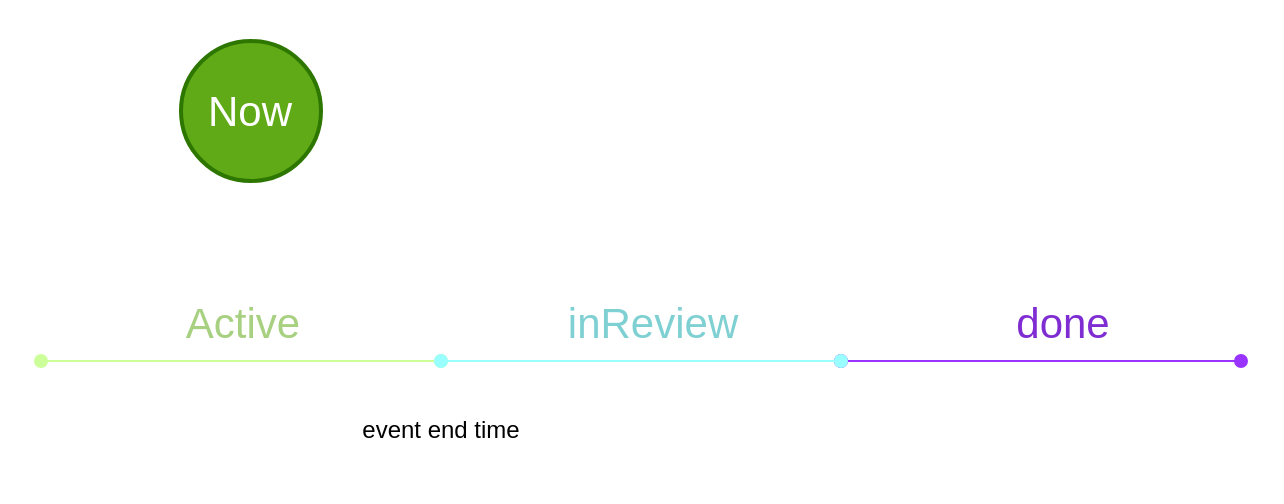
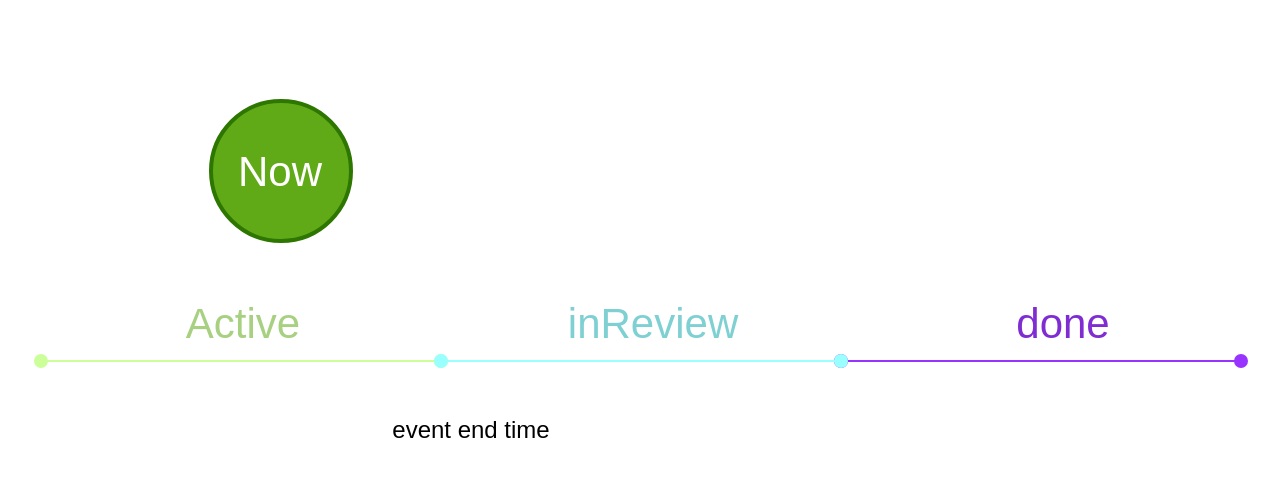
  <mxCell id="0" />
  <mxCell id="1" parent="0" />
  <mxCell id="2" value="" style="endArrow=oval;startArrow=oval;html=1;startFill=1;endFill=1;fillColor=#60a917;strokeColor=#CCFF99;" parent="1" edge="1"><mxGeometry width="50" height="50" relative="1" as="geometry"><mxPoint x="20" y="180" as="sourcePoint" /><mxPoint x="220" y="180" as="targetPoint" /></mxGeometry></mxCell>
  <mxCell id="3" value="&lt;font color=&quot;#a8d081&quot;&gt;Active&lt;/font&gt;" style="edgeLabel;html=1;align=center;verticalAlign=middle;resizable=0;points=[];fontSize=21;fontFamily=Helvetica;fontColor=#7f2dd2;" parent="2" vertex="1" connectable="0"><mxGeometry x="-0.277" y="-2" relative="1" as="geometry"><mxPoint x="28" y="-22" as="offset" /></mxGeometry></mxCell>
  <mxCell id="4" value="" style="endArrow=oval;startArrow=oval;html=1;startFill=1;endFill=1;strokeColor=#9933FF;fontColor=default;labelBackgroundColor=default;fillColor=#1ba1e2;" parent="1" edge="1"><mxGeometry width="50" height="50" relative="1" as="geometry"><mxPoint x="420" y="180" as="sourcePoint" /><mxPoint x="620" y="180" as="targetPoint" /></mxGeometry></mxCell>
  <mxCell id="5" value="&lt;font color=&quot;#7f2dd2&quot; style=&quot;font-size: 21px;&quot;&gt;done&lt;/font&gt;" style="edgeLabel;html=1;align=center;verticalAlign=middle;resizable=0;points=[];fontColor=#7fd0d2;fontSize=21;" parent="4" vertex="1" connectable="0"><mxGeometry x="-0.227" relative="1" as="geometry"><mxPoint x="33" y="-20" as="offset" /></mxGeometry></mxCell>
  <mxCell id="6" value="" style="endArrow=oval;startArrow=oval;html=1;startFill=1;endFill=1;fillColor=#1ba1e2;strokeColor=#99FFFF;" parent="1" edge="1"><mxGeometry width="50" height="50" relative="1" as="geometry"><mxPoint x="220" y="180" as="sourcePoint" /><mxPoint x="420" y="180" as="targetPoint" /></mxGeometry></mxCell>
  <mxCell id="7" value="&lt;font color=&quot;#7fd0d2&quot; style=&quot;font-size: 21px;&quot;&gt;inReview&lt;/font&gt;" style="edgeLabel;html=1;align=center;verticalAlign=middle;resizable=0;points=[];fontColor=#99FF99;fontSize=21;" parent="6" vertex="1" connectable="0"><mxGeometry x="-0.247" y="4" relative="1" as="geometry"><mxPoint x="30" y="-16" as="offset" /></mxGeometry></mxCell>
- <mxCell id="8" value="event end time" style="text;html=1;align=center;verticalAlign=middle;resizable=0;points=[];autosize=1;strokeColor=none;fillColor=none;" parent="1" vertex="1"><mxGeometry x="170" y="200" width="100" height="30" as="geometry" /></mxCell>
- <mxCell id="9" value="Now" style="strokeWidth=2;html=1;shape=mxgraph.flowchart.start_2;whiteSpace=wrap;labelBackgroundColor=none;fontFamily=Helvetica;fontSize=21;fontColor=#ffffff;fillColor=#60a917;strokeColor=#2D7600;fillStyle=auto;gradientColor=none;" parent="1" vertex="1"><mxGeometry x="90" y="20" width="70" height="70" as="geometry" /></mxCell>
+ <mxCell id="8" value="event end time" style="text;html=1;align=center;verticalAlign=middle;resizable=0;points=[];autosize=1;strokeColor=none;fillColor=none;" parent="1" vertex="1"><mxGeometry x="185" y="200" width="100" height="30" as="geometry" /></mxCell>
+ <mxCell id="9" value="Now" style="strokeWidth=2;html=1;shape=mxgraph.flowchart.start_2;whiteSpace=wrap;labelBackgroundColor=none;fontFamily=Helvetica;fontSize=21;fontColor=#ffffff;fillColor=#60a917;strokeColor=#2D7600;fillStyle=auto;gradientColor=none;" parent="1" vertex="1"><mxGeometry x="105" y="50" width="70" height="70" as="geometry" /></mxCell>
